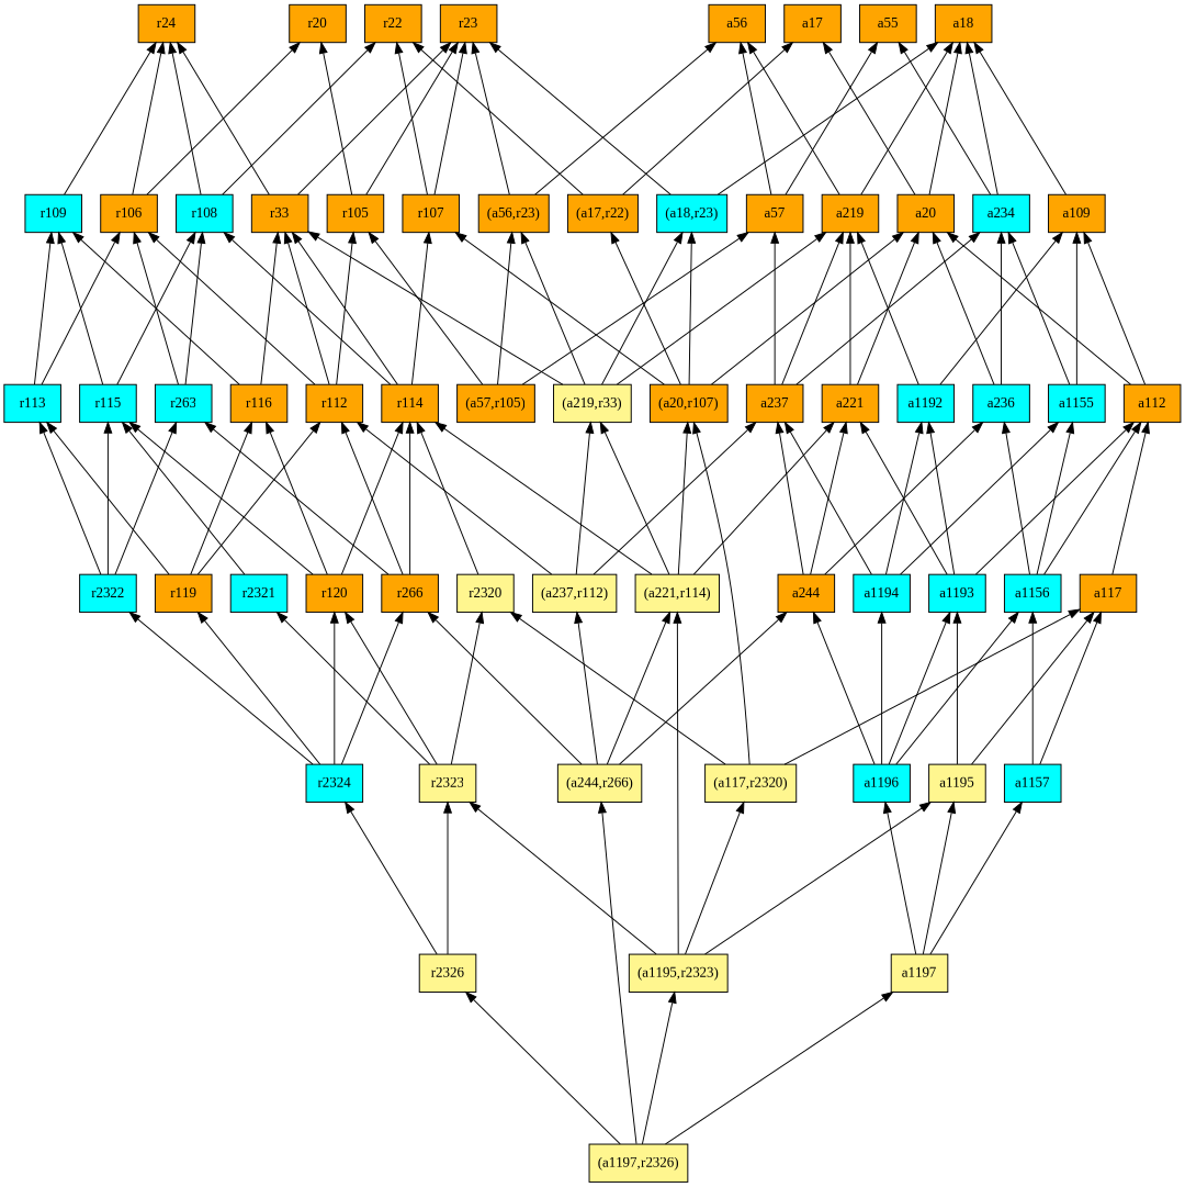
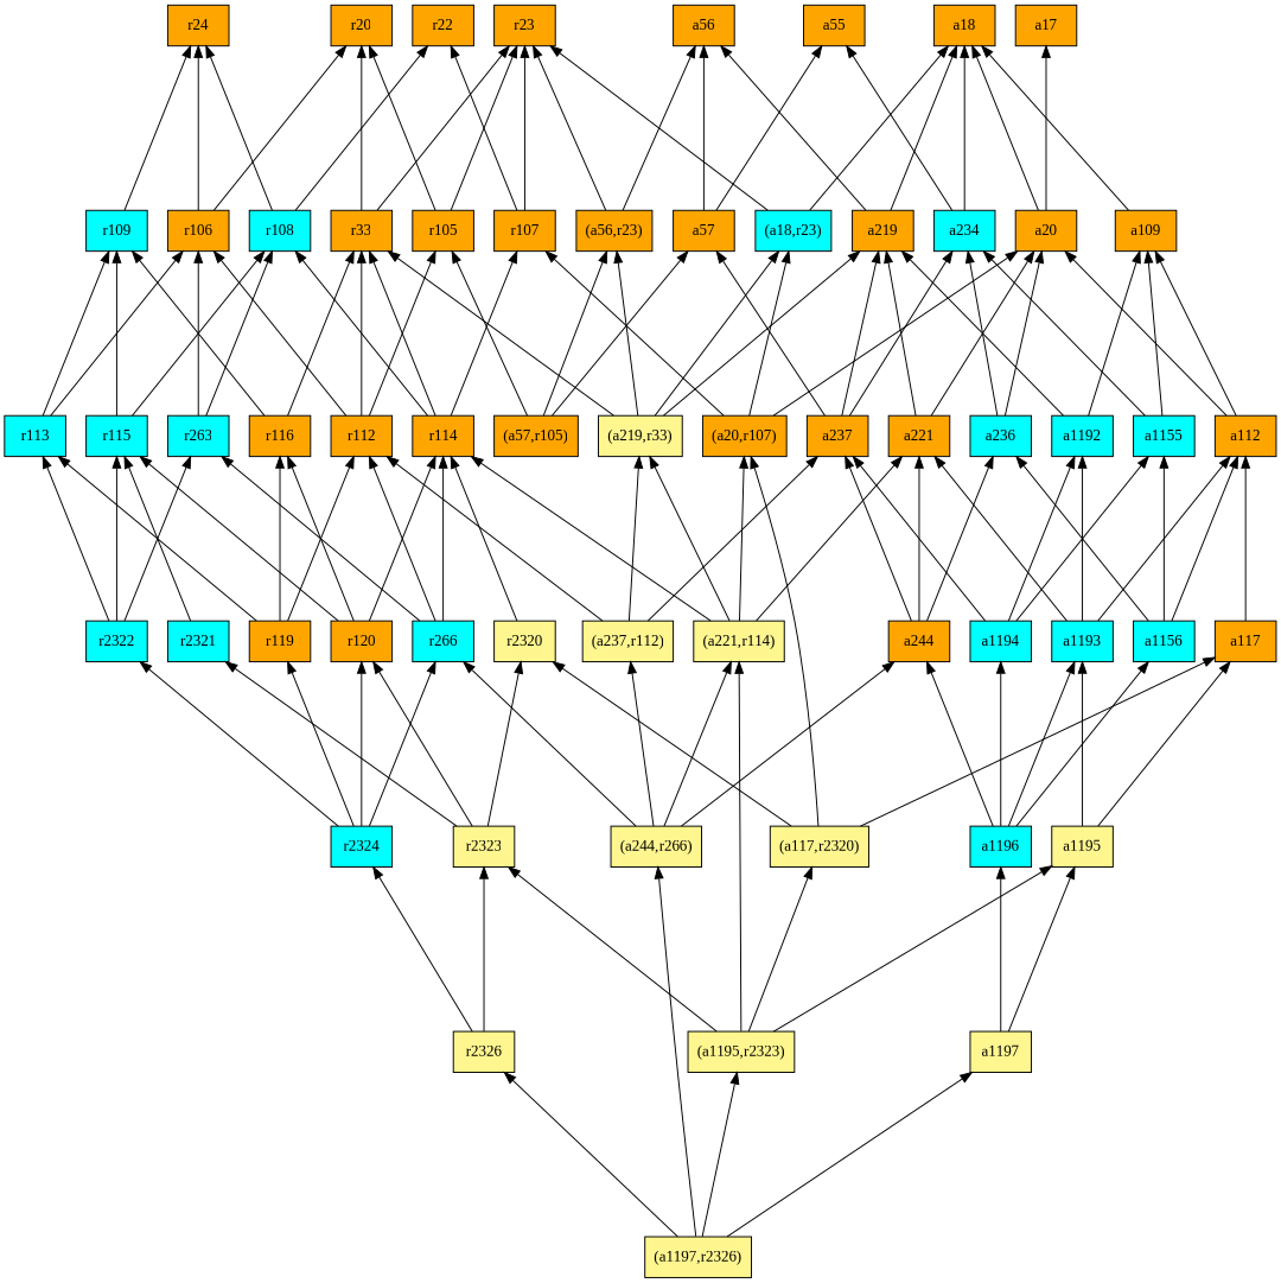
  digraph {
    fontname="Liberation Serif"
    rankdir=BT
    ranksep=2.0
    node [fillcolor=orange fontname="Liberation Serif" shape=record style=filled]
    edge [fontname="Liberation Serif"]
-   n1 [label="{r266}"]
+   n1 [fillcolor=cyan label="{r266}"]
    n2 [label="{r114}"]
    n3 [fillcolor=cyan label="{r263}"]
    n4 [label="{r112}"]
    n5 [label="{r107}"]
    n6 [fillcolor=cyan label="{r108}"]
    n7 [label="{r33}"]
    n8 [label="{r106}"]
    n9 [label="{r105}"]
    n10 [label="{(a56,r23)}"]
    n11 [label="{a56}"]
    n12 [label="{r23}"]
    n13 [fillcolor=cyan label="{r2321}"]
    n14 [fillcolor=cyan label="{r115}"]
    n15 [fillcolor=cyan label="{r109}"]
    n16 [fillcolor=khaki1 label="{a1195}"]
    n17 [fillcolor=cyan label="{a1193}"]
    n18 [label="{a117}"]
    n19 [fillcolor=cyan label="{a1192}"]
    n20 [label="{a221}"]
    n21 [label="{a112}"]
    n22 [fillcolor=khaki1 label="{r2320}"]
    n23 [fillcolor=cyan label="{a1194}"]
    n24 [fillcolor=cyan label="{a1155}"]
    n25 [label="{a237}"]
    n26 [label="{a109}"]
    n27 [fillcolor=cyan label="{a234}"]
    n28 [label="{a219}"]
    n29 [label="{a57}"]
    n30 [label="{a20}"]
    n31 [label="{a18}"]
    n32 [label="{a17}"]
    n33 [label="{a55}"]
    n34 [label="{r22}"]
    n35 [label="{r20}"]
    n36 [label="{r24}"]
    n37 [fillcolor=khaki1 label="{r2323}"]
    n38 [label="{r120}"]
    n39 [label="{r116}"]
    n40 [fillcolor=khaki1 label="{a1197}"]
-   n41 [fillcolor=cyan label="{a1157}"]
    n42 [fillcolor=cyan label="{a1196}"]
    n43 [fillcolor=cyan label="{a1156}"]
    n44 [label="{a244}"]
    n45 [fillcolor=khaki1 label="{(a237,r112)}"]
    n46 [fillcolor=khaki1 label="{(a219,r33)}"]
    n47 [fillcolor=cyan label="{(a18,r23)}"]
    n48 [label="{(a57,r105)}"]
    n49 [fillcolor=cyan label="{a236}"]
    n50 [fillcolor=cyan label="{r2324}"]
    n51 [fillcolor=cyan label="{r2322}"]
    n52 [label="{r119}"]
    n53 [fillcolor=cyan label="{r113}"]
    n54 [fillcolor=khaki1 label="{(a221,r114)}"]
    n55 [label="{(a20,r107)}"]
-   n56 [label="{(a17,r22)}"]
    n57 [fillcolor=khaki1 label="{(a117,r2320)}"]
    n58 [fillcolor=khaki1 label="{(a244,r266)}"]
    n59 [fillcolor=khaki1 label="{r2326}"]
    n60 [fillcolor=khaki1 label="{(a1197,r2326)}"]
    n61 [fillcolor=khaki1 label="{(a1195,r2323)}"]
    n1 -> n2
    n1 -> n3
    n1 -> n4
    n2 -> n5
    n2 -> n6
    n2 -> n7
    n3 -> n6
    n3 -> n8
    n4 -> n7
    n4 -> n8
    n4 -> n9
    n5 -> n12
    n5 -> n34
    n6 -> n34
    n6 -> n36
    n7 -> n12
-   n7 -> n36
+   n7 -> n35
    n8 -> n35
    n8 -> n36
    n9 -> n12
    n9 -> n35
    n10 -> n11
    n10 -> n12
    n13 -> n14
    n14 -> n6
    n14 -> n15
    n15 -> n36
    n16 -> n17
    n16 -> n18
    n17 -> n19
    n17 -> n20
    n17 -> n21
    n18 -> n21
    n19 -> n26
    n19 -> n28
    n20 -> n28
    n20 -> n30
    n21 -> n26
    n21 -> n30
    n22 -> n2
    n23 -> n19
    n23 -> n24
    n23 -> n25
    n24 -> n26
    n24 -> n27
    n25 -> n27
    n25 -> n28
    n25 -> n29
    n26 -> n31
    n27 -> n31
    n27 -> n33
    n28 -> n11
    n28 -> n31
    n29 -> n11
    n29 -> n33
    n30 -> n31
    n30 -> n32
    n37 -> n13
    n37 -> n22
    n37 -> n38
    n38 -> n2
    n38 -> n14
    n38 -> n39
    n39 -> n7
    n39 -> n15
    n40 -> n16
-   n40 -> n41
    n40 -> n42
-   n41 -> n18
-   n41 -> n43
    n42 -> n17
    n42 -> n23
    n42 -> n43
    n42 -> n44
    n43 -> n21
    n43 -> n24
    n43 -> n49
    n44 -> n20
    n44 -> n25
    n44 -> n49
    n45 -> n4
    n45 -> n25
    n45 -> n46
    n46 -> n7
    n46 -> n10
    n46 -> n28
    n46 -> n47
    n47 -> n12
    n47 -> n31
    n48 -> n9
    n48 -> n10
    n48 -> n29
    n49 -> n27
    n49 -> n30
    n50 -> n1
    n50 -> n38
    n50 -> n51
    n50 -> n52
    n51 -> n3
    n51 -> n14
    n51 -> n53
    n52 -> n4
    n52 -> n39
    n52 -> n53
    n53 -> n8
    n53 -> n15
    n54 -> n2
    n54 -> n20
    n54 -> n46
    n54 -> n55
    n55 -> n5
    n55 -> n30
    n55 -> n47
-   n55 -> n56
-   n56 -> n32
-   n56 -> n34
    n57 -> n18
    n57 -> n22
    n57 -> n55
    n58 -> n1
    n58 -> n44
    n58 -> n45
    n58 -> n54
    n59 -> n37
    n59 -> n50
    n60 -> n40
    n60 -> n58
    n60 -> n59
    n60 -> n61
    n61 -> n16
    n61 -> n37
    n61 -> n54
    n61 -> n57
  }
